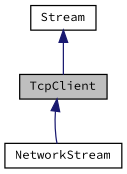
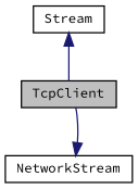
  digraph {
    fontname="Source Code Pro"
    node [color=black fillcolor=white fontname="Source Code Pro" fontsize=10 shape=record style=filled]
    edge [color=midnightblue dir=back fontname="Source Code Pro" fontsize=10 labelfontname=Helvetica labelfontsize=10 style=solid]
    n1 [fillcolor=grey75 fontcolor=black height=0.2 label=TcpClient width=0.4]
    n2 [height=0.2 label=NetworkStream width=0.4]
    n3 [height=0.2 label=Stream width=0.4]
-   n1 -> n2
+   n2 -> n1
    n3 -> n1
  }
